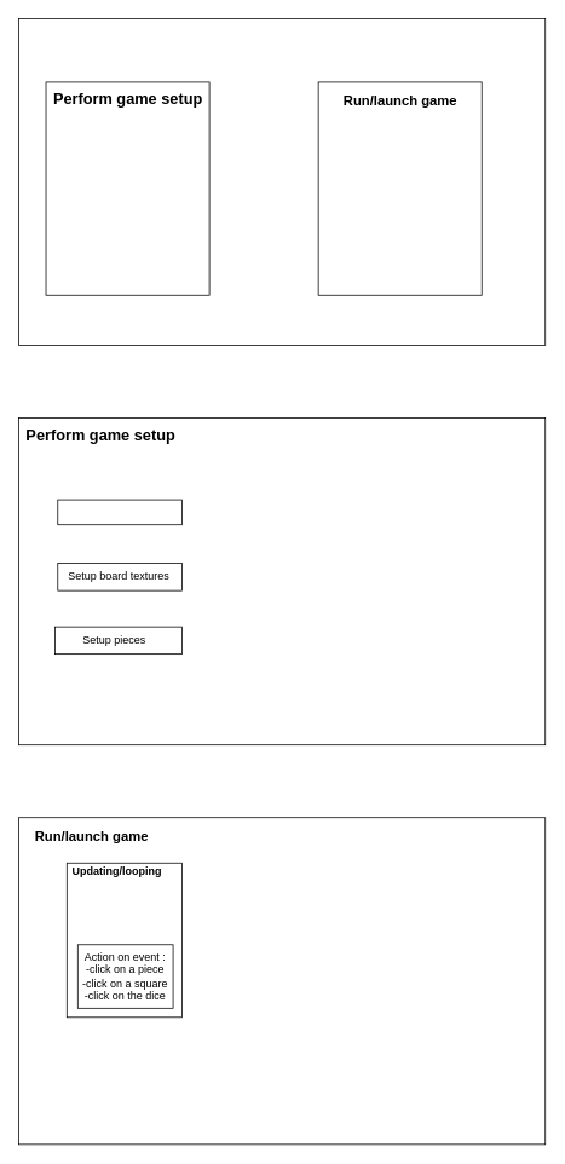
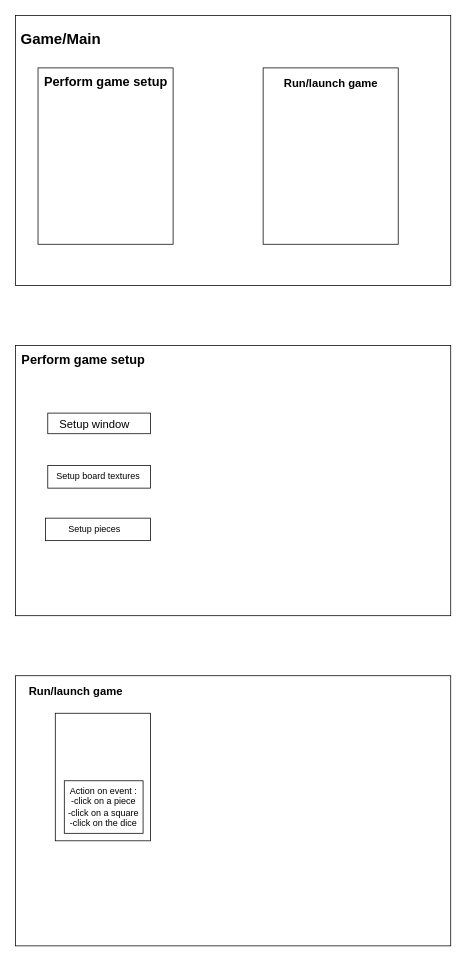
  <mxCell id="0" />
  <mxCell id="1" parent="0" />
  <mxCell id="2" value="" style="rounded=0;whiteSpace=wrap;html=1;" parent="1" vertex="1"><mxGeometry x="20" y="20" width="580" height="360" as="geometry" /></mxCell>
+ <mxCell id="3" value="&lt;font style=&quot;font-size: 20px&quot;&gt;&lt;b&gt;&lt;font style=&quot;font-size: 20px&quot;&gt;Game/Main&lt;/font&gt;&lt;/b&gt;&lt;/font&gt;" style="text;html=1;resizable=0;autosize=1;align=center;verticalAlign=middle;points=[];fillColor=none;strokeColor=none;rounded=0;" parent="1" vertex="1"><mxGeometry x="20" y="40" width="120" height="20" as="geometry" /></mxCell>
  <mxCell id="4" value="" style="rounded=0;whiteSpace=wrap;html=1;" parent="1" vertex="1"><mxGeometry x="50" y="90" width="180" height="235" as="geometry" /></mxCell>
  <mxCell id="5" value="&lt;font style=&quot;font-size: 17px&quot;&gt;&lt;b&gt;&lt;font style=&quot;font-size: 17px&quot;&gt;Perform game setup&lt;/font&gt;&lt;/b&gt;&lt;/font&gt;" style="text;html=1;resizable=0;autosize=1;align=center;verticalAlign=middle;points=[];fillColor=none;strokeColor=none;rounded=0;" parent="1" vertex="1"><mxGeometry x="50" y="100" width="180" height="20" as="geometry" /></mxCell>
  <mxCell id="6" value="" style="rounded=0;whiteSpace=wrap;html=1;" parent="1" vertex="1"><mxGeometry x="350" y="90" width="180" height="235" as="geometry" /></mxCell>
  <mxCell id="7" value="&lt;b&gt;&lt;font style=&quot;font-size: 15px&quot;&gt;Run/launch game&lt;/font&gt;&lt;/b&gt;" style="text;html=1;resizable=0;autosize=1;align=center;verticalAlign=middle;points=[];fillColor=none;strokeColor=none;rounded=0;" parent="1" vertex="1"><mxGeometry x="370" y="100" width="140" height="20" as="geometry" /></mxCell>
  <mxCell id="8" value="" style="rounded=0;whiteSpace=wrap;html=1;" parent="1" vertex="1"><mxGeometry x="20" y="460" width="580" height="360" as="geometry" /></mxCell>
  <mxCell id="9" value="&lt;font style=&quot;font-size: 17px&quot;&gt;&lt;b&gt;&lt;font style=&quot;font-size: 17px&quot;&gt;Perform game setup&lt;/font&gt;&lt;/b&gt;&lt;/font&gt;" style="text;html=1;resizable=0;autosize=1;align=center;verticalAlign=middle;points=[];fillColor=none;strokeColor=none;rounded=0;" parent="1" vertex="1"><mxGeometry x="20" y="470" width="180" height="20" as="geometry" /></mxCell>
  <mxCell id="10" value="" style="rounded=0;whiteSpace=wrap;html=1;" parent="1" vertex="1"><mxGeometry x="20" y="900" width="580" height="360" as="geometry" /></mxCell>
  <mxCell id="11" value="&lt;b&gt;&lt;font style=&quot;font-size: 15px&quot;&gt;Run/launch game&lt;/font&gt;&lt;/b&gt;" style="text;html=1;resizable=0;autosize=1;align=center;verticalAlign=middle;points=[];fillColor=none;strokeColor=none;rounded=0;" parent="1" vertex="1"><mxGeometry x="30" y="910" width="140" height="20" as="geometry" /></mxCell>
  <mxCell id="12" value="" style="rounded=0;whiteSpace=wrap;html=1;" parent="1" vertex="1"><mxGeometry x="63" y="550" width="137" height="27.5" as="geometry" /></mxCell>
+ <mxCell id="13" value="&lt;font style=&quot;font-size: 15px&quot;&gt;&lt;font style=&quot;font-size: 15px&quot;&gt;Setup window&lt;/font&gt;&lt;/font&gt;" style="text;html=1;resizable=0;autosize=1;align=center;verticalAlign=middle;points=[];fillColor=none;strokeColor=none;rounded=0;" parent="1" vertex="1"><mxGeometry x="70" y="553.75" width="110" height="20" as="geometry" /></mxCell>
  <mxCell id="14" value="" style="rounded=0;whiteSpace=wrap;html=1;" parent="1" vertex="1"><mxGeometry x="63" y="620" width="137" height="30" as="geometry" /></mxCell>
  <mxCell id="15" value="&lt;font style=&quot;font-size: 12px&quot;&gt;&lt;font style=&quot;font-size: 12px&quot;&gt;&lt;font style=&quot;font-size: 12px&quot;&gt;Setup board textures&lt;/font&gt;&lt;br&gt;&lt;/font&gt;&lt;/font&gt;" style="text;html=1;resizable=0;autosize=1;align=center;verticalAlign=middle;points=[];fillColor=none;strokeColor=none;rounded=0;" parent="1" vertex="1"><mxGeometry x="65" y="625" width="130" height="20" as="geometry" /></mxCell>
  <mxCell id="16" value="" style="rounded=0;whiteSpace=wrap;html=1;" vertex="1" parent="1"><mxGeometry x="73" y="950" width="127" height="170" as="geometry" /></mxCell>
- <mxCell id="17" value="&lt;b&gt;Updating/looping&lt;/b&gt;" style="text;html=1;resizable=0;autosize=1;align=center;verticalAlign=middle;points=[];fillColor=none;strokeColor=none;rounded=0;" vertex="1" parent="1"><mxGeometry x="73" y="950" width="110" height="20" as="geometry" /></mxCell>
  <mxCell id="18" value="&lt;div&gt;Action on event :&lt;/div&gt;&lt;div&gt;-click on a piece&lt;/div&gt;&lt;div&gt;-click on a square&lt;/div&gt;&lt;div&gt;-click on the dice&lt;br&gt;&lt;/div&gt;" style="rounded=0;whiteSpace=wrap;html=1;" vertex="1" parent="1"><mxGeometry x="85" y="1040" width="105" height="70" as="geometry" /></mxCell>
  <mxCell id="19" value="" style="rounded=0;whiteSpace=wrap;html=1;" vertex="1" parent="1"><mxGeometry x="60" y="690" width="140" height="30" as="geometry" /></mxCell>
  <mxCell id="20" value="Setup pieces" style="text;html=1;resizable=0;autosize=1;align=center;verticalAlign=middle;points=[];fillColor=none;strokeColor=none;rounded=0;" vertex="1" parent="1"><mxGeometry x="85" y="695" width="80" height="20" as="geometry" /></mxCell>
